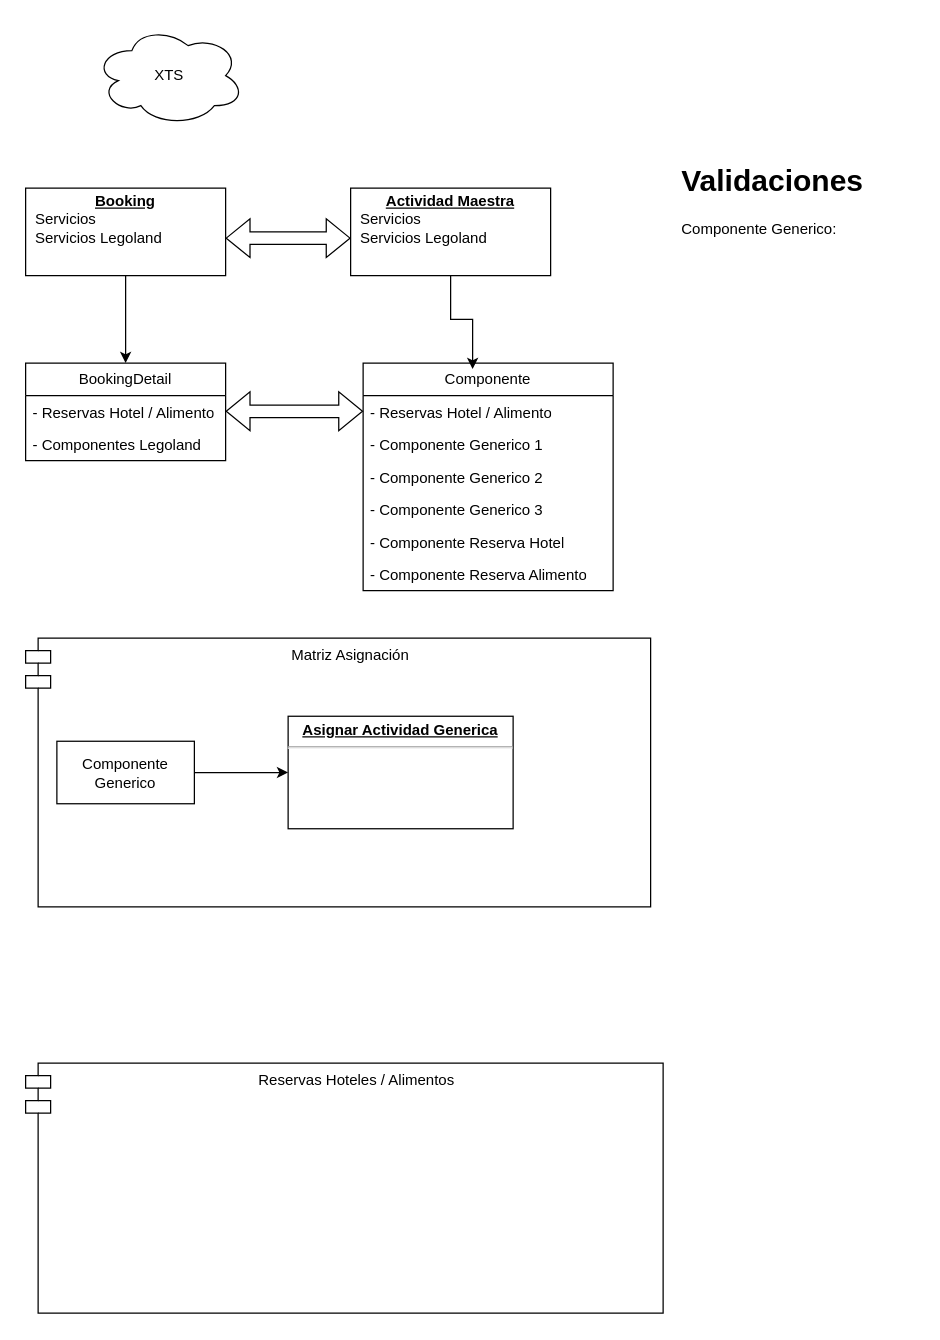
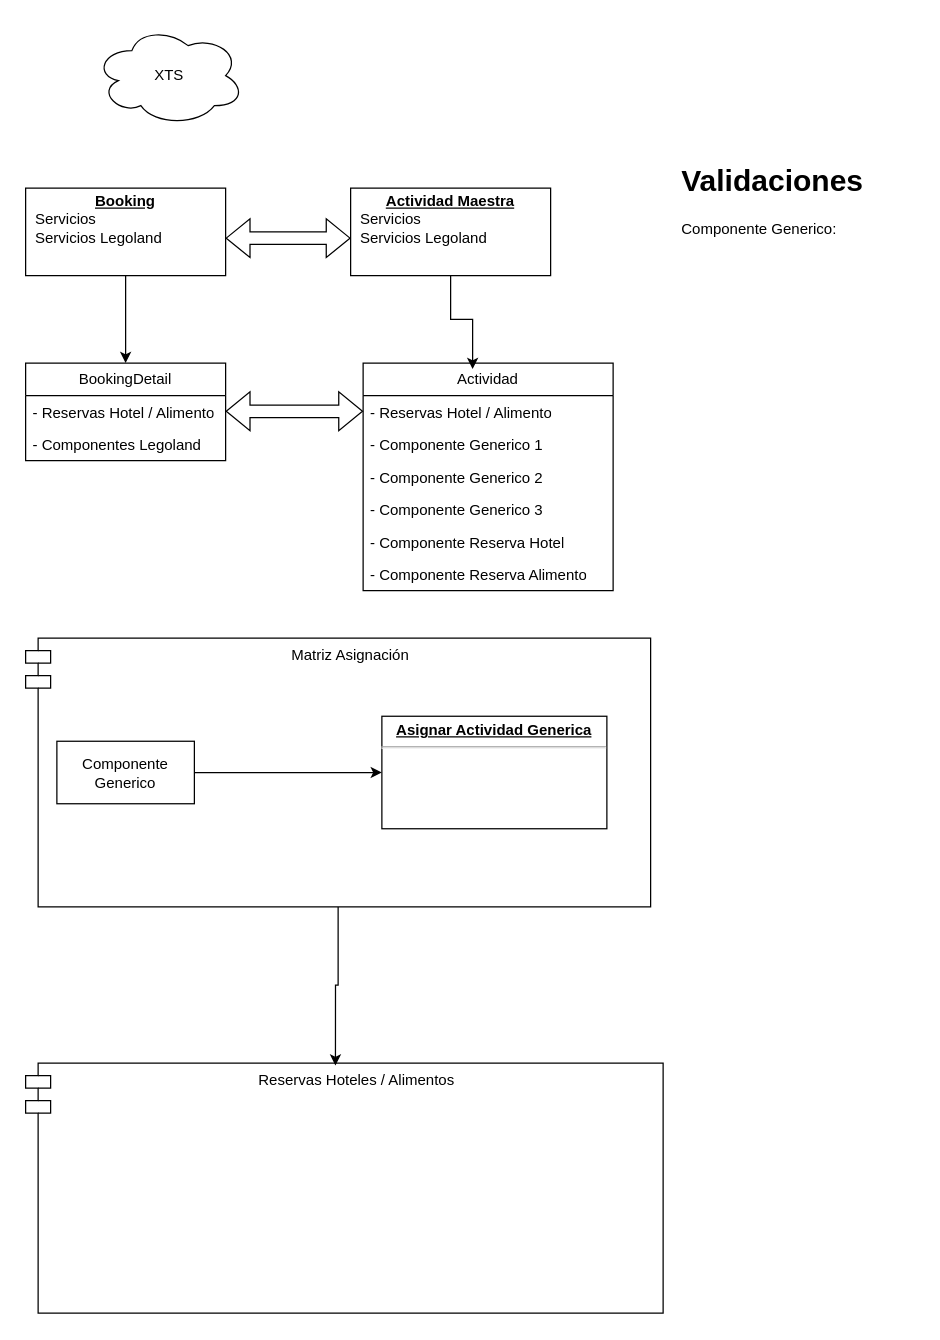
  <mxCell id="0" />
  <mxCell id="1" parent="0" />
  <mxCell id="2" value="XTS" style="ellipse;shape=cloud;whiteSpace=wrap;html=1;" vertex="1" parent="1"><mxGeometry x="75" y="20" width="120" height="80" as="geometry" /></mxCell>
  <mxCell id="3" style="edgeStyle=orthogonalEdgeStyle;rounded=0;orthogonalLoop=1;jettySize=auto;html=1;entryX=0.5;entryY=0;entryDx=0;entryDy=0;" edge="1" parent="1" source="4" target="5"><mxGeometry relative="1" as="geometry" /></mxCell>
  <mxCell id="4" value="&lt;p style=&quot;margin:0px;margin-top:4px;text-align:center;text-decoration:underline;&quot;&gt;&lt;b&gt;Booking&lt;/b&gt;&lt;/p&gt;&lt;p style=&quot;margin:0px;margin-left:8px;&quot;&gt;Servicios&amp;nbsp;&lt;br&gt;Servicios Legoland&lt;br&gt;&lt;br&gt;&lt;/p&gt;" style="verticalAlign=top;align=left;overflow=fill;fontSize=12;fontFamily=Helvetica;html=1;whiteSpace=wrap;" vertex="1" parent="1"><mxGeometry x="20" y="150" width="160" height="70" as="geometry" /></mxCell>
  <mxCell id="5" value="BookingDetail" style="swimlane;fontStyle=0;childLayout=stackLayout;horizontal=1;startSize=26;fillColor=none;horizontalStack=0;resizeParent=1;resizeParentMax=0;resizeLast=0;collapsible=1;marginBottom=0;whiteSpace=wrap;html=1;" vertex="1" parent="1"><mxGeometry x="20" y="290" width="160" height="78" as="geometry" /></mxCell>
  <mxCell id="6" value="- Reservas Hotel / Alimento" style="text;strokeColor=none;fillColor=none;align=left;verticalAlign=top;spacingLeft=4;spacingRight=4;overflow=hidden;rotatable=0;points=[[0,0.5],[1,0.5]];portConstraint=eastwest;whiteSpace=wrap;html=1;" vertex="1" parent="5"><mxGeometry y="26" width="160" height="26" as="geometry" /></mxCell>
  <mxCell id="7" value="- Componentes Legoland" style="text;strokeColor=none;fillColor=none;align=left;verticalAlign=top;spacingLeft=4;spacingRight=4;overflow=hidden;rotatable=0;points=[[0,0.5],[1,0.5]];portConstraint=eastwest;whiteSpace=wrap;html=1;" vertex="1" parent="5"><mxGeometry y="52" width="160" height="26" as="geometry" /></mxCell>
  <mxCell id="8" style="edgeStyle=orthogonalEdgeStyle;rounded=0;orthogonalLoop=1;jettySize=auto;html=1;entryX=0.438;entryY=0.026;entryDx=0;entryDy=0;entryPerimeter=0;" edge="1" parent="1" source="9" target="10"><mxGeometry relative="1" as="geometry" /></mxCell>
  <mxCell id="9" value="&lt;p style=&quot;margin:0px;margin-top:4px;text-align:center;text-decoration:underline;&quot;&gt;&lt;b&gt;Actividad Maestra&lt;/b&gt;&lt;/p&gt;&lt;p style=&quot;margin:0px;margin-left:8px;&quot;&gt;Servicios&amp;nbsp;&lt;br&gt;Servicios Legoland&lt;br&gt;&lt;br&gt;&lt;/p&gt;" style="verticalAlign=top;align=left;overflow=fill;fontSize=12;fontFamily=Helvetica;html=1;whiteSpace=wrap;" vertex="1" parent="1"><mxGeometry x="280" y="150" width="160" height="70" as="geometry" /></mxCell>
- <mxCell id="10" value="Componente" style="swimlane;fontStyle=0;childLayout=stackLayout;horizontal=1;startSize=26;fillColor=none;horizontalStack=0;resizeParent=1;resizeParentMax=0;resizeLast=0;collapsible=1;marginBottom=0;whiteSpace=wrap;html=1;" vertex="1" parent="1"><mxGeometry x="290" y="290" width="200" height="182" as="geometry" /></mxCell>
+ <mxCell id="10" value="Actividad" style="swimlane;fontStyle=0;childLayout=stackLayout;horizontal=1;startSize=26;fillColor=none;horizontalStack=0;resizeParent=1;resizeParentMax=0;resizeLast=0;collapsible=1;marginBottom=0;whiteSpace=wrap;html=1;" vertex="1" parent="1"><mxGeometry x="290" y="290" width="200" height="182" as="geometry" /></mxCell>
  <mxCell id="11" value="- Reservas Hotel / Alimento" style="text;strokeColor=none;fillColor=none;align=left;verticalAlign=top;spacingLeft=4;spacingRight=4;overflow=hidden;rotatable=0;points=[[0,0.5],[1,0.5]];portConstraint=eastwest;whiteSpace=wrap;html=1;" vertex="1" parent="10"><mxGeometry y="26" width="200" height="26" as="geometry" /></mxCell>
  <mxCell id="12" value="- Componente Generico 1" style="text;strokeColor=none;fillColor=none;align=left;verticalAlign=top;spacingLeft=4;spacingRight=4;overflow=hidden;rotatable=0;points=[[0,0.5],[1,0.5]];portConstraint=eastwest;whiteSpace=wrap;html=1;" vertex="1" parent="10"><mxGeometry y="52" width="200" height="26" as="geometry" /></mxCell>
  <mxCell id="13" value="- Componente Generico 2" style="text;strokeColor=none;fillColor=none;align=left;verticalAlign=top;spacingLeft=4;spacingRight=4;overflow=hidden;rotatable=0;points=[[0,0.5],[1,0.5]];portConstraint=eastwest;whiteSpace=wrap;html=1;" vertex="1" parent="10"><mxGeometry y="78" width="200" height="26" as="geometry" /></mxCell>
  <mxCell id="14" value="- Componente Generico 3" style="text;strokeColor=none;fillColor=none;align=left;verticalAlign=top;spacingLeft=4;spacingRight=4;overflow=hidden;rotatable=0;points=[[0,0.5],[1,0.5]];portConstraint=eastwest;whiteSpace=wrap;html=1;" vertex="1" parent="10"><mxGeometry y="104" width="200" height="26" as="geometry" /></mxCell>
  <mxCell id="15" value="- Componente Reserva Hotel" style="text;strokeColor=none;fillColor=none;align=left;verticalAlign=top;spacingLeft=4;spacingRight=4;overflow=hidden;rotatable=0;points=[[0,0.5],[1,0.5]];portConstraint=eastwest;whiteSpace=wrap;html=1;" vertex="1" parent="10"><mxGeometry y="130" width="200" height="26" as="geometry" /></mxCell>
  <mxCell id="16" value="- Componente Reserva Alimento" style="text;strokeColor=none;fillColor=none;align=left;verticalAlign=top;spacingLeft=4;spacingRight=4;overflow=hidden;rotatable=0;points=[[0,0.5],[1,0.5]];portConstraint=eastwest;whiteSpace=wrap;html=1;" vertex="1" parent="10"><mxGeometry y="156" width="200" height="26" as="geometry" /></mxCell>
  <mxCell id="17" value="" style="shape=flexArrow;endArrow=classic;startArrow=classic;html=1;rounded=0;" edge="1" parent="1"><mxGeometry width="100" height="100" relative="1" as="geometry"><mxPoint x="180" y="190" as="sourcePoint" /><mxPoint x="280" y="190" as="targetPoint" /></mxGeometry></mxCell>
  <mxCell id="18" value="" style="shape=flexArrow;endArrow=classic;startArrow=classic;html=1;rounded=0;" edge="1" parent="1"><mxGeometry width="100" height="100" relative="1" as="geometry"><mxPoint x="180" y="328.5" as="sourcePoint" /><mxPoint x="290" y="328.5" as="targetPoint" /></mxGeometry></mxCell>
  <mxCell id="19" value="Matriz Asignación" style="shape=module;align=left;spacingLeft=20;align=center;verticalAlign=top;whiteSpace=wrap;html=1;" vertex="1" parent="1"><mxGeometry x="20" y="510" width="500" height="215" as="geometry" /></mxCell>
  <mxCell id="20" value="Reservas Hoteles / Alimentos" style="shape=module;align=left;spacingLeft=20;align=center;verticalAlign=top;whiteSpace=wrap;html=1;" vertex="1" parent="1"><mxGeometry x="20" y="850" width="510" height="200" as="geometry" /></mxCell>
+ <mxCell id="21" style="edgeStyle=orthogonalEdgeStyle;rounded=0;orthogonalLoop=1;jettySize=auto;html=1;entryX=0.486;entryY=0.01;entryDx=0;entryDy=0;entryPerimeter=0;" edge="1" parent="1" source="19" target="20"><mxGeometry relative="1" as="geometry" /></mxCell>
  <mxCell id="22" style="edgeStyle=orthogonalEdgeStyle;rounded=0;orthogonalLoop=1;jettySize=auto;html=1;entryX=0;entryY=0.5;entryDx=0;entryDy=0;" edge="1" parent="1" source="23" target="24"><mxGeometry relative="1" as="geometry"><mxPoint x="220" y="618" as="targetPoint" /></mxGeometry></mxCell>
  <mxCell id="23" value="Componente Generico" style="html=1;whiteSpace=wrap;" vertex="1" parent="1"><mxGeometry x="45" y="592.5" width="110" height="50" as="geometry" /></mxCell>
- <mxCell id="24" value="&lt;p style=&quot;margin:0px;margin-top:4px;text-align:center;text-decoration:underline;&quot;&gt;&lt;b&gt;Asignar Actividad Generica&lt;/b&gt;&lt;/p&gt;&lt;hr&gt;&lt;p style=&quot;margin:0px;margin-left:8px;&quot;&gt;&lt;br&gt;&lt;/p&gt;" style="verticalAlign=top;align=left;overflow=fill;fontSize=12;fontFamily=Helvetica;html=1;whiteSpace=wrap;" vertex="1" parent="1"><mxGeometry x="230" y="572.5" width="180" height="90" as="geometry" /></mxCell>
+ <mxCell id="24" value="&lt;p style=&quot;margin:0px;margin-top:4px;text-align:center;text-decoration:underline;&quot;&gt;&lt;b&gt;Asignar Actividad Generica&lt;/b&gt;&lt;/p&gt;&lt;hr&gt;&lt;p style=&quot;margin:0px;margin-left:8px;&quot;&gt;&lt;br&gt;&lt;/p&gt;" style="verticalAlign=top;align=left;overflow=fill;fontSize=12;fontFamily=Helvetica;html=1;whiteSpace=wrap;" vertex="1" parent="1"><mxGeometry x="305" y="572.5" width="180" height="90" as="geometry" /></mxCell>
  <mxCell id="25" value="&lt;h1&gt;Validaciones&lt;/h1&gt;&lt;p&gt;Componente Generico:&amp;nbsp;&lt;/p&gt;" style="text;html=1;strokeColor=none;fillColor=none;spacing=5;spacingTop=-20;whiteSpace=wrap;overflow=hidden;rounded=0;" vertex="1" parent="1"><mxGeometry x="540" y="125" width="190" height="120" as="geometry" /></mxCell>
